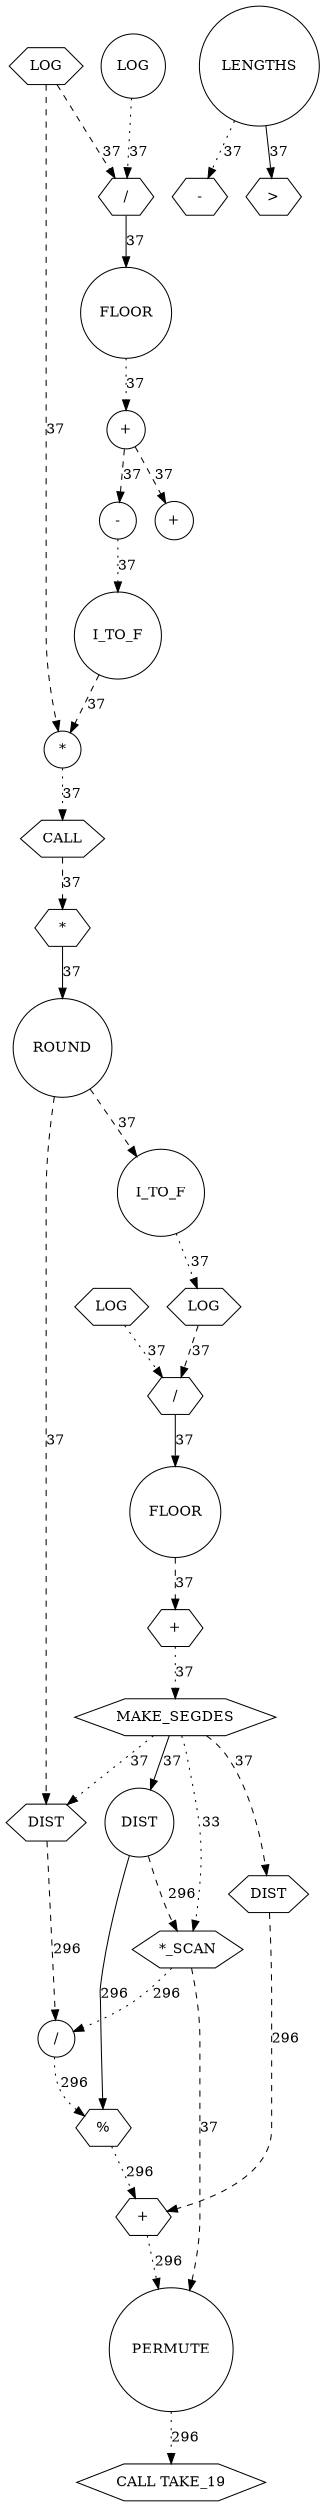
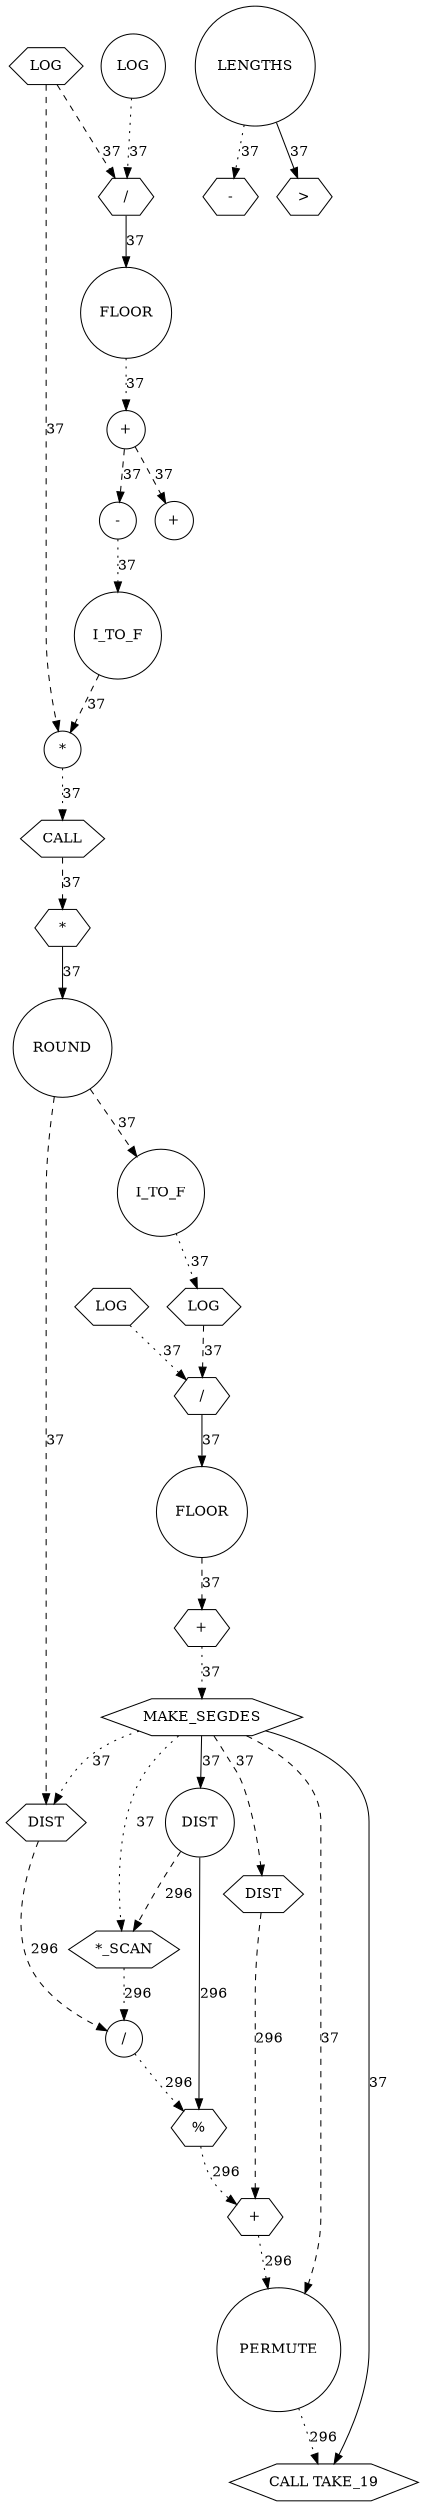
  digraph {
    node [cost=0 shape=hexagon]
    edge [cost=37 style=dotted]
    n1 [cost=11688 label=PERMUTE shape=circle]
    n2 [label="CALL TAKE_19"]
    n3 [cost=4435 label=LOG shape=circle]
    n4 [cost=1125 label="/"]
    n5 [cost=3189 label=FLOOR shape=circle]
    n6 [cost=1167 label=LOG]
    n7 [cost=1166 label="/"]
    n8 [cost=1083 label=FLOOR shape=circle]
    n9 [cost=1459 label="-"]
    n10 [cost=997 label=LOG]
    n11 [cost=1336 label="*" shape=circle]
    n12 [cost=41448 label=CALL]
    n13 [cost=1375 label="*"]
    n14 [cost=2071 label=ROUND shape=circle]
    n15 [cost=1293 label="+"]
    n16 [cost=1205 label=DIST]
    n17 [cost=2788 label="/" shape=circle]
    n18 [cost=4562 label="%"]
    n19 [cost=1120 label="+"]
    n20 [cost=1120 label=MAKE_SEGDES]
    n21 [cost=3428 label="*_SCAN"]
    n22 [cost=1084 label=DIST shape=circle]
    n23 [cost=1123 label=DIST]
    n24 [label="+" shape=circle]
    n25 [cost=1124 label=LENGTHS shape=circle]
    n26 [cost=5543 label="\>"]
    n27 [cost=3235 label=LOG]
    n28 [cost=1289 label=I_TO_F shape=circle]
    n29 [cost=1166 label="+" shape=circle]
    n30 [cost=1084 label="-" shape=circle]
    n31 [cost=1123 label=I_TO_F shape=circle]
    n1 -> n2 [cost=296 label=296]
    n3 -> n4 [label=37]
    n4 -> n5 [label=37 style=solid]
    n5 -> n29 [label=37]
    n6 -> n7 [label=37]
    n7 -> n8 [label=37 style=solid]
    n8 -> n19 [label=37 style=dashed]
    n10 -> n4 [label=37 style=dashed]
    n10 -> n11 [label=37 style=dashed]
    n11 -> n12 [label=37]
    n12 -> n13 [label=37 style=dashed]
    n13 -> n14 [label=37 style=solid]
    n14 -> n16 [label=37 style=dashed]
    n14 -> n28 [label=37 style=dashed]
    n15 -> n1 [cost=296 label=296]
    n16 -> n17 [cost=296 label=296 style=dashed]
    n17 -> n18 [cost=296 label=296]
    n18 -> n15 [cost=296 label=296]
    n19 -> n20 [label=37]
-   n21 -> n1 [label=37 style=dashed]
+   n20 -> n1 [label=37 style=dashed]
+   n20 -> n2 [label=37 style=solid]
    n20 -> n16 [label=37]
-   n20 -> n21 [label=33]
+   n20 -> n21 [label=37]
    n20 -> n22 [label=37 style=solid]
    n20 -> n23 [label=37 style=dashed]
    n21 -> n17 [cost=296 label=296]
    n22 -> n18 [cost=296 label=296 style=solid]
    n22 -> n21 [cost=296 label=296 style=dashed]
    n23 -> n15 [cost=296 label=296 style=dashed]
    n25 -> n9 [label=37]
    n25 -> n26 [label=37 style=solid]
    n27 -> n7 [label=37 style=dashed]
    n28 -> n27 [label=37]
    n29 -> n24 [label=37 style=dashed]
    n29 -> n30 [label=37 style=dashed]
    n30 -> n31 [label=37]
    n31 -> n11 [label=37 style=dashed]
  }
